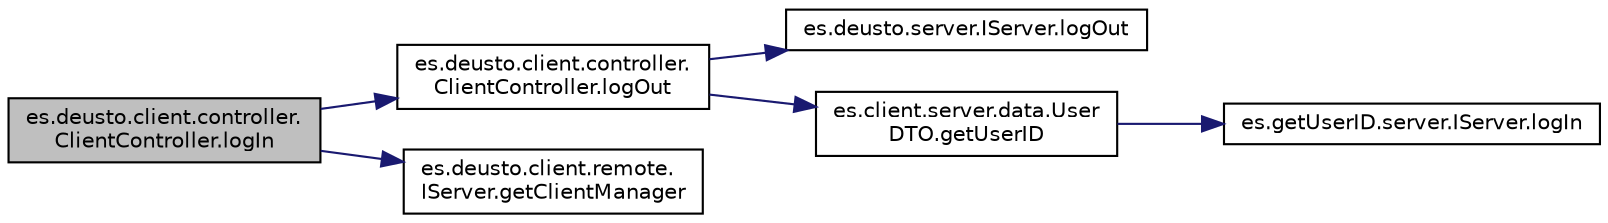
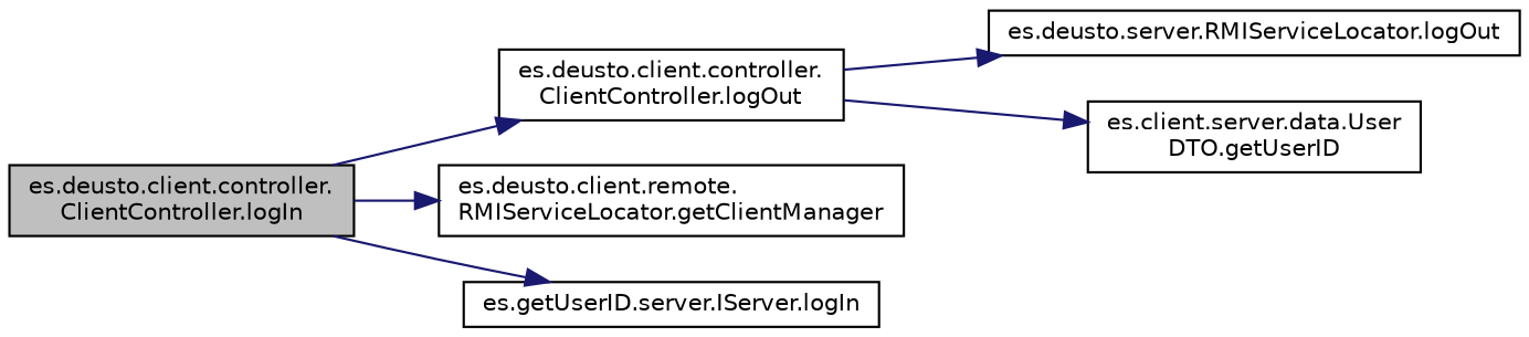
  digraph {
    rankdir=LR
    node [color=black fillcolor=white fontname=Helvetica fontsize=10 shape=record style=filled]
    edge [color=midnightblue fontname=Helvetica fontsize=10 labelfontname=Helvetica labelfontsize=10 style=solid]
    n1 [fillcolor=grey75 fontcolor=black height=0.2 label="es.deusto.client.controller.\lClientController.logIn" width=0.4]
    n2 [height=0.2 label="es.deusto.client.controller.\lClientController.logOut" width=0.4]
-   n3 [height=0.2 label="es.deusto.client.remote.\lIServer.getClientManager" width=0.4]
+   n3 [height=0.2 label="es.deusto.client.remote.\lRMIServiceLocator.getClientManager" width=0.4]
    n4 [height=0.2 label="es.getUserID.server.IServer.logIn" width=0.4]
-   n5 [height=0.2 label="es.deusto.server.IServer.logOut" width=0.4]
+   n5 [height=0.2 label="es.deusto.server.RMIServiceLocator.logOut" width=0.4]
    n6 [height=0.2 label="es.client.server.data.User\lDTO.getUserID" width=0.4]
    n1 -> n2
    n1 -> n3
-   n6 -> n4
+   n1 -> n4
    n2 -> n5
    n2 -> n6
  }
